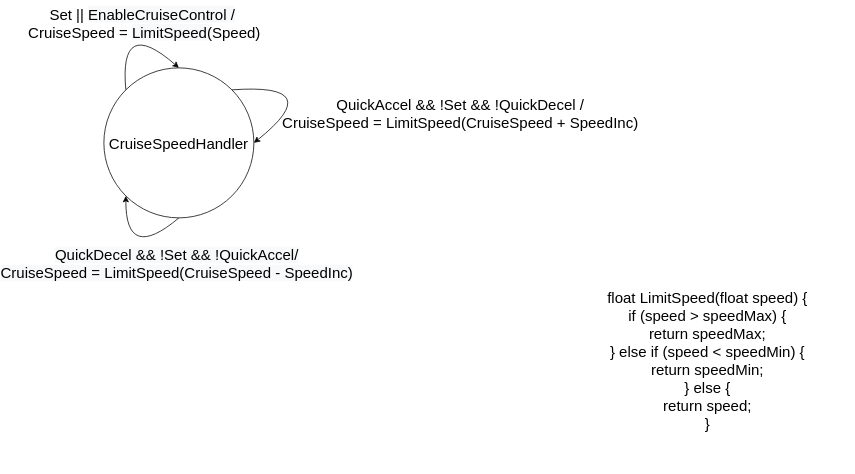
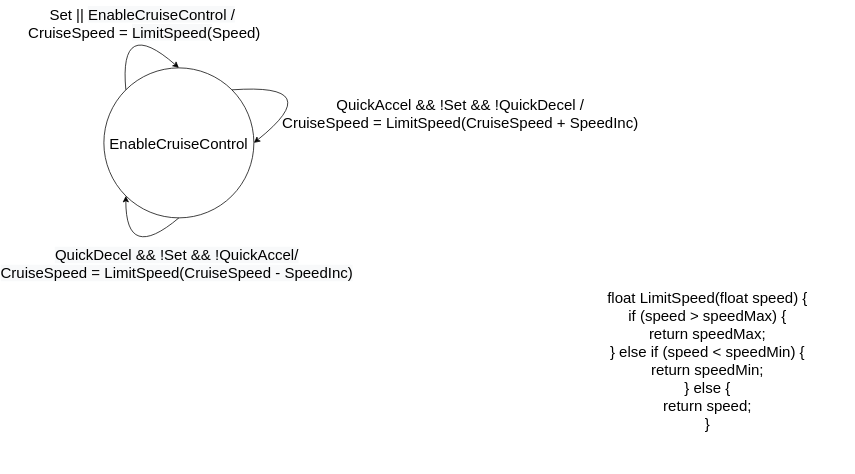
  <mxCell id="0" />
  <mxCell id="1" parent="0" />
- <mxCell id="2" value="&lt;font style=&quot;font-size: 20px&quot;&gt;CruiseSpeedHandler&lt;br&gt;&lt;/font&gt;" style="ellipse;whiteSpace=wrap;html=1;aspect=fixed;" vertex="1" parent="1"><mxGeometry x="20" y="90" width="200" height="200" as="geometry" /></mxCell>
+ <mxCell id="2" value="&lt;font style=&quot;font-size: 20px&quot;&gt;EnableCruiseControl&lt;br&gt;&lt;/font&gt;" style="ellipse;whiteSpace=wrap;html=1;aspect=fixed;" vertex="1" parent="1"><mxGeometry x="20" y="90" width="200" height="200" as="geometry" /></mxCell>
  <mxCell id="3" value="" style="curved=1;endArrow=classic;html=1;exitX=0;exitY=0;exitDx=0;exitDy=0;entryX=0.5;entryY=0;entryDx=0;entryDy=0;" edge="1" parent="1" source="2" target="2"><mxGeometry width="50" height="50" relative="1" as="geometry"><mxPoint x="-515" y="380" as="sourcePoint" /><mxPoint x="-5" y="40" as="targetPoint" /><Array as="points"><mxPoint x="40" y="20" /></Array></mxGeometry></mxCell>
  <mxCell id="4" value="&lt;font style=&quot;font-size: 20px&quot;&gt;Set ||&amp;nbsp;&lt;span style=&quot;background-color: rgb(248 , 249 , 250)&quot;&gt;EnableCruiseControl&amp;nbsp;/&lt;br&gt;&lt;/span&gt;&amp;nbsp;CruiseSpeed =&amp;nbsp;&lt;span style=&quot;background-color: rgb(248 , 249 , 250)&quot;&gt;LimitSpeed(&lt;/span&gt;Speed)&lt;/font&gt;" style="edgeLabel;html=1;align=center;verticalAlign=middle;resizable=0;points=[];" vertex="1" connectable="0" parent="3"><mxGeometry x="-0.468" y="-22" relative="1" as="geometry"><mxPoint x="3.93" y="-32.48" as="offset" /></mxGeometry></mxCell>
  <mxCell id="5" value="" style="curved=1;endArrow=classic;html=1;exitX=1;exitY=0;exitDx=0;exitDy=0;entryX=1;entryY=0.5;entryDx=0;entryDy=0;" edge="1" parent="1" source="2" target="2"><mxGeometry width="50" height="50" relative="1" as="geometry"><mxPoint x="-320" y="250" as="sourcePoint" /><mxPoint x="-270" y="200" as="targetPoint" /><Array as="points"><mxPoint x="320" y="110" /></Array></mxGeometry></mxCell>
  <mxCell id="6" value="&lt;font style=&quot;font-size: 20px&quot;&gt;QuickAccel &amp;amp;&amp;amp; !Set &amp;amp;&amp;amp; !QuickDecel /&lt;br&gt;CruiseSpeed =&amp;nbsp;&lt;span&gt;LimitSpeed(&lt;/span&gt;CruiseSpeed&amp;nbsp;+ SpeedInc)&lt;br&gt;&lt;/font&gt;" style="text;html=1;align=center;verticalAlign=middle;resizable=0;points=[];autosize=1;" vertex="1" parent="1"><mxGeometry x="250" y="130" width="490" height="40" as="geometry" /></mxCell>
  <mxCell id="7" value="" style="curved=1;endArrow=classic;html=1;exitX=0.5;exitY=1;exitDx=0;exitDy=0;entryX=0;entryY=1;entryDx=0;entryDy=0;" edge="1" parent="1" source="2" target="2"><mxGeometry width="50" height="50" relative="1" as="geometry"><mxPoint x="-40" y="250" as="sourcePoint" /><mxPoint x="10" y="200" as="targetPoint" /><Array as="points"><mxPoint x="49" y="350" /></Array></mxGeometry></mxCell>
  <mxCell id="8" value="&lt;span style=&quot;font-size: 20px ; background-color: rgb(248 , 249 , 250)&quot;&gt;QuickDecel &amp;amp;&amp;amp;&amp;nbsp;&lt;/span&gt;&lt;span style=&quot;font-size: 20px ; background-color: rgb(248 , 249 , 250)&quot;&gt;!Set &amp;amp;&amp;amp; !QuickAccel/&lt;/span&gt;&lt;br style=&quot;font-size: 20px ; background-color: rgb(248 , 249 , 250)&quot;&gt;&lt;span style=&quot;font-size: 20px ; background-color: rgb(248 , 249 , 250)&quot;&gt;CruiseSpeed =&amp;nbsp;&lt;/span&gt;&lt;span style=&quot;font-size: 20px ; background-color: rgb(248 , 249 , 250)&quot;&gt;LimitSpeed(&lt;/span&gt;&lt;span style=&quot;font-size: 20px ; background-color: rgb(248 , 249 , 250)&quot;&gt;CruiseSpeed - SpeedInc)&lt;/span&gt;" style="edgeLabel;html=1;align=center;verticalAlign=middle;resizable=0;points=[];" vertex="1" connectable="0" parent="7"><mxGeometry x="-0.764" y="4" relative="1" as="geometry"><mxPoint x="10.63" y="43.39" as="offset" /></mxGeometry></mxCell>
  <mxCell id="9" value="&lt;span style=&quot;font-size: 20px&quot;&gt;float LimitSpeed(float speed) {&lt;/span&gt;&lt;br style=&quot;font-size: 20px&quot;&gt;&lt;span style=&quot;font-size: 20px&quot;&gt;if (speed &amp;gt; speedMax) {&lt;/span&gt;&lt;br style=&quot;font-size: 20px&quot;&gt;&lt;span style=&quot;font-size: 20px&quot;&gt;return speedMax;&lt;/span&gt;&lt;br style=&quot;font-size: 20px&quot;&gt;&lt;span style=&quot;font-size: 20px&quot;&gt;} else if (speed &amp;lt; speedMin) {&lt;/span&gt;&lt;br style=&quot;font-size: 20px&quot;&gt;&lt;span style=&quot;font-size: 20px&quot;&gt;return speedMin;&lt;/span&gt;&lt;br style=&quot;font-size: 20px&quot;&gt;&lt;span style=&quot;font-size: 20px&quot;&gt;} else {&lt;/span&gt;&lt;br style=&quot;font-size: 20px&quot;&gt;&lt;span style=&quot;font-size: 20px&quot;&gt;return speed;&lt;/span&gt;&lt;br style=&quot;font-size: 20px&quot;&gt;&lt;span style=&quot;font-size: 20px&quot;&gt;}&lt;/span&gt;" style="text;html=1;strokeColor=none;fillColor=none;align=center;verticalAlign=middle;whiteSpace=wrap;rounded=0;" vertex="1" parent="1"><mxGeometry x="650" y="350" width="350" height="260" as="geometry" /></mxCell>
